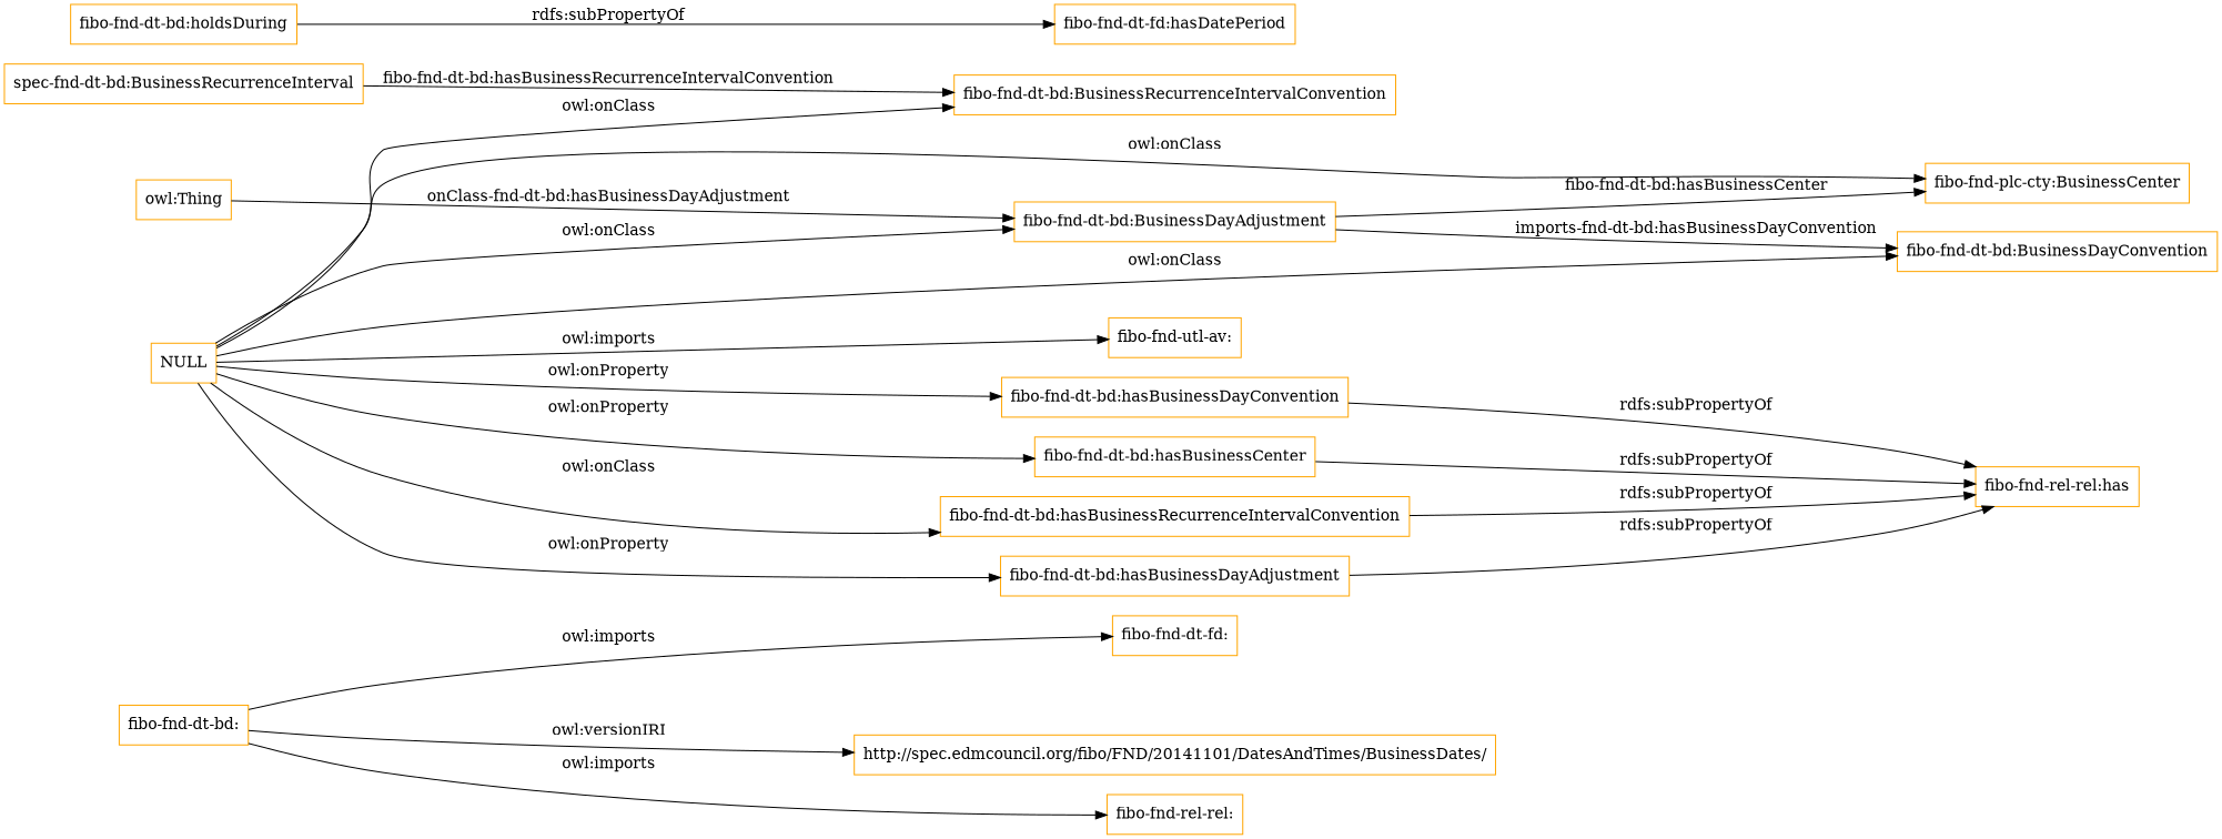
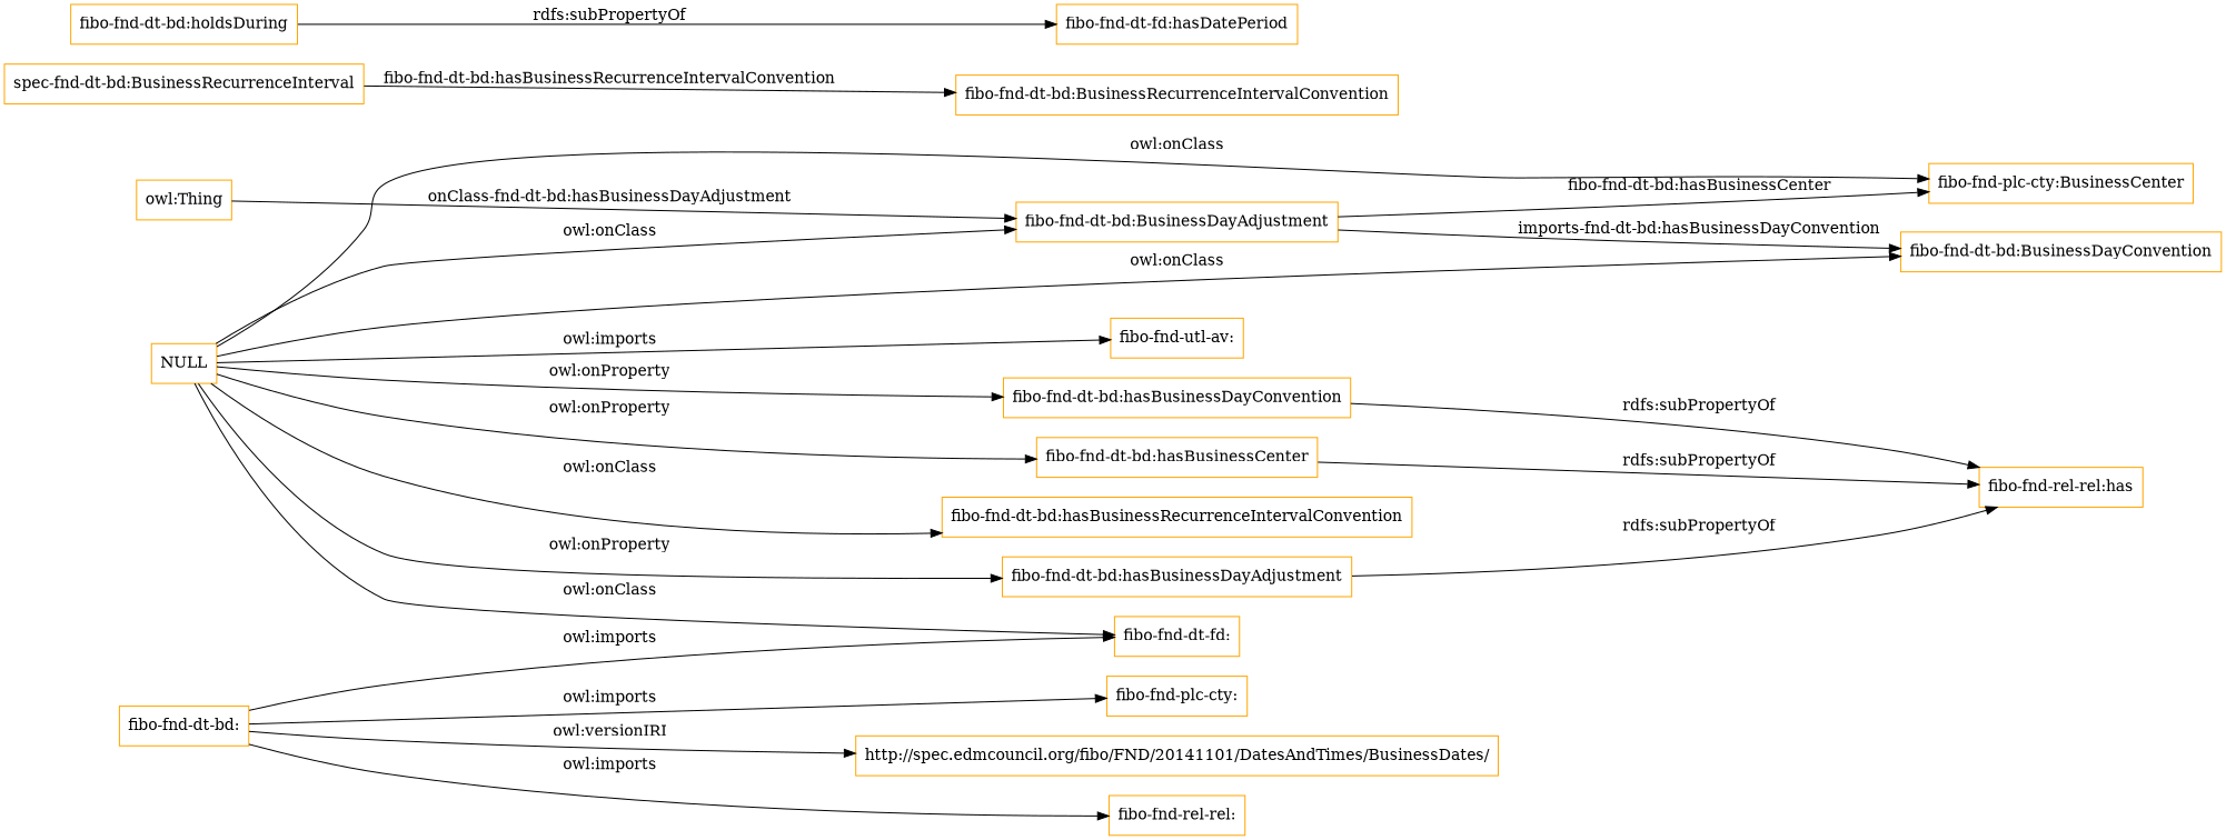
  digraph {
    rankdir=LR
    node [color=orange shape=rectangle]
    n1 [label="spec-fnd-dt-bd:BusinessRecurrenceInterval"]
    "fibo-fnd-dt-bd:BusinessRecurrenceIntervalConvention"
    "fibo-fnd-dt-bd:BusinessDayAdjustment"
    "fibo-fnd-dt-bd:BusinessDayConvention"
    "fibo-fnd-plc-cty:BusinessCenter"
    "fibo-fnd-dt-bd:hasBusinessRecurrenceIntervalConvention"
    "fibo-fnd-rel-rel:has"
    "fibo-fnd-dt-bd:hasBusinessDayAdjustment"
    "fibo-fnd-dt-bd:hasBusinessCenter"
    "fibo-fnd-dt-bd:holdsDuring"
    "fibo-fnd-dt-fd:hasDatePeriod"
    "fibo-fnd-dt-bd:hasBusinessDayConvention"
    NULL
    "fibo-fnd-utl-av:"
    "fibo-fnd-dt-bd:"
+   "fibo-fnd-plc-cty:"
    "http://spec.edmcouncil.org/fibo/FND/20141101/DatesAndTimes/BusinessDates/"
    "fibo-fnd-rel-rel:"
    "fibo-fnd-dt-fd:"
    "owl:Thing"
    n1 -> "fibo-fnd-dt-bd:BusinessRecurrenceIntervalConvention" [label="fibo-fnd-dt-bd:hasBusinessRecurrenceIntervalConvention"]
    "fibo-fnd-dt-bd:BusinessDayAdjustment" -> "fibo-fnd-dt-bd:BusinessDayConvention" [label="imports-fnd-dt-bd:hasBusinessDayConvention"]
    "fibo-fnd-dt-bd:BusinessDayAdjustment" -> "fibo-fnd-plc-cty:BusinessCenter" [label="fibo-fnd-dt-bd:hasBusinessCenter"]
-   "fibo-fnd-dt-bd:hasBusinessRecurrenceIntervalConvention" -> "fibo-fnd-rel-rel:has" [label="rdfs:subPropertyOf"]
    "fibo-fnd-dt-bd:hasBusinessDayAdjustment" -> "fibo-fnd-rel-rel:has" [label="rdfs:subPropertyOf"]
    "fibo-fnd-dt-bd:hasBusinessCenter" -> "fibo-fnd-rel-rel:has" [label="rdfs:subPropertyOf"]
    "fibo-fnd-dt-bd:holdsDuring" -> "fibo-fnd-dt-fd:hasDatePeriod" [label="rdfs:subPropertyOf"]
    "fibo-fnd-dt-bd:hasBusinessDayConvention" -> "fibo-fnd-rel-rel:has" [label="rdfs:subPropertyOf"]
-   NULL -> "fibo-fnd-dt-bd:BusinessRecurrenceIntervalConvention" [label="owl:onClass"]
+   NULL -> "fibo-fnd-dt-fd:" [label="owl:onClass"]
    NULL -> "fibo-fnd-dt-bd:BusinessDayAdjustment" [label="owl:onClass"]
    NULL -> "fibo-fnd-dt-bd:BusinessDayConvention" [label="owl:onClass"]
    NULL -> "fibo-fnd-plc-cty:BusinessCenter" [label="owl:onClass"]
    NULL -> "fibo-fnd-dt-bd:hasBusinessRecurrenceIntervalConvention" [label="owl:onClass"]
    NULL -> "fibo-fnd-dt-bd:hasBusinessDayAdjustment" [label="owl:onProperty"]
    NULL -> "fibo-fnd-dt-bd:hasBusinessCenter" [label="owl:onProperty"]
    NULL -> "fibo-fnd-dt-bd:hasBusinessDayConvention" [label="owl:onProperty"]
    NULL -> "fibo-fnd-utl-av:" [label="owl:imports"]
+   "fibo-fnd-dt-bd:" -> "fibo-fnd-plc-cty:" [label="owl:imports"]
    "fibo-fnd-dt-bd:" -> "http://spec.edmcouncil.org/fibo/FND/20141101/DatesAndTimes/BusinessDates/" [label="owl:versionIRI"]
    "fibo-fnd-dt-bd:" -> "fibo-fnd-rel-rel:" [label="owl:imports"]
    "fibo-fnd-dt-bd:" -> "fibo-fnd-dt-fd:" [label="owl:imports"]
    "owl:Thing" -> "fibo-fnd-dt-bd:BusinessDayAdjustment" [label="onClass-fnd-dt-bd:hasBusinessDayAdjustment"]
  }
